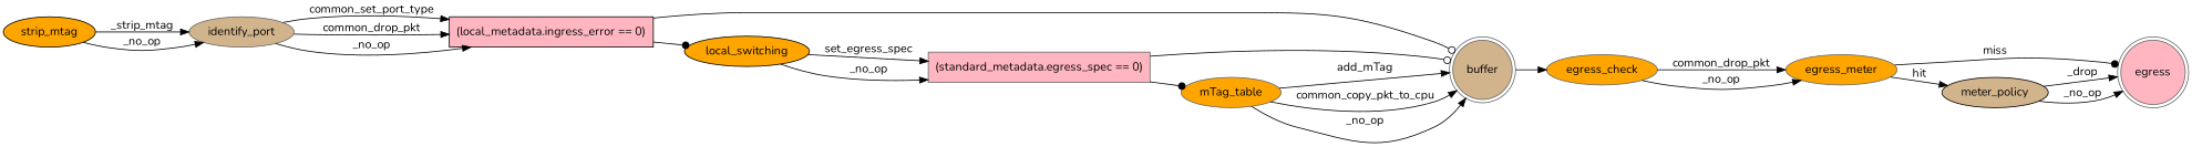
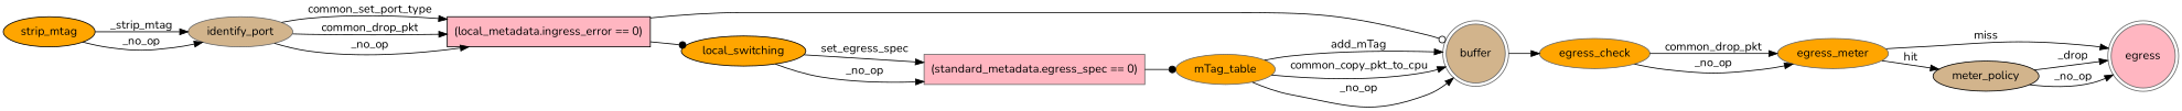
  digraph {
    fontname=Nunito
    rankdir=LR
    node [color=gray40 fillcolor=orange fontname=Nunito shape=ellipse style=filled]
    edge [fontname=Nunito arrowhead=normal]
    buffer [fillcolor=tan shape=doublecircle]
    egress_check
    egress_meter
    egress [fillcolor=lightpink shape=doublecircle]
    strip_mtag [color=black]
    identify_port [fillcolor=tan]
    n7 [color=black fillcolor=lightpink label="(local_metadata.ingress_error == 0)" shape=box]
    local_switching [color=black]
    n9 [fillcolor=lightpink label="(standard_metadata.egress_spec == 0)" shape=box]
    mTag_table
    meter_policy [color=black fillcolor=tan]
    buffer -> egress_check [arrowhead=""]
    egress_check -> egress_meter [label=common_drop_pkt]
    egress_check -> egress_meter [label=_no_op]
-   egress_meter -> egress [arrowhead=dot label=miss]
+   egress_meter -> egress [label=miss]
    egress_meter -> meter_policy [label=hit]
    strip_mtag -> identify_port [label=_strip_mtag]
    strip_mtag -> identify_port [label=_no_op]
    identify_port -> n7 [label=common_set_port_type]
    identify_port -> n7 [label=common_drop_pkt]
    identify_port -> n7 [label=_no_op]
    n7 -> buffer [arrowhead=odot]
    n7 -> local_switching [arrowhead=dot]
    local_switching -> n9 [label=set_egress_spec]
    local_switching -> n9 [label=_no_op]
-   n9 -> buffer [arrowhead=odot]
    n9 -> mTag_table [arrowhead=dot]
    mTag_table -> buffer [label=add_mTag]
    mTag_table -> buffer [label=common_copy_pkt_to_cpu]
    mTag_table -> buffer [label=_no_op]
    meter_policy -> egress [label=_drop]
    meter_policy -> egress [label=_no_op]
  }
